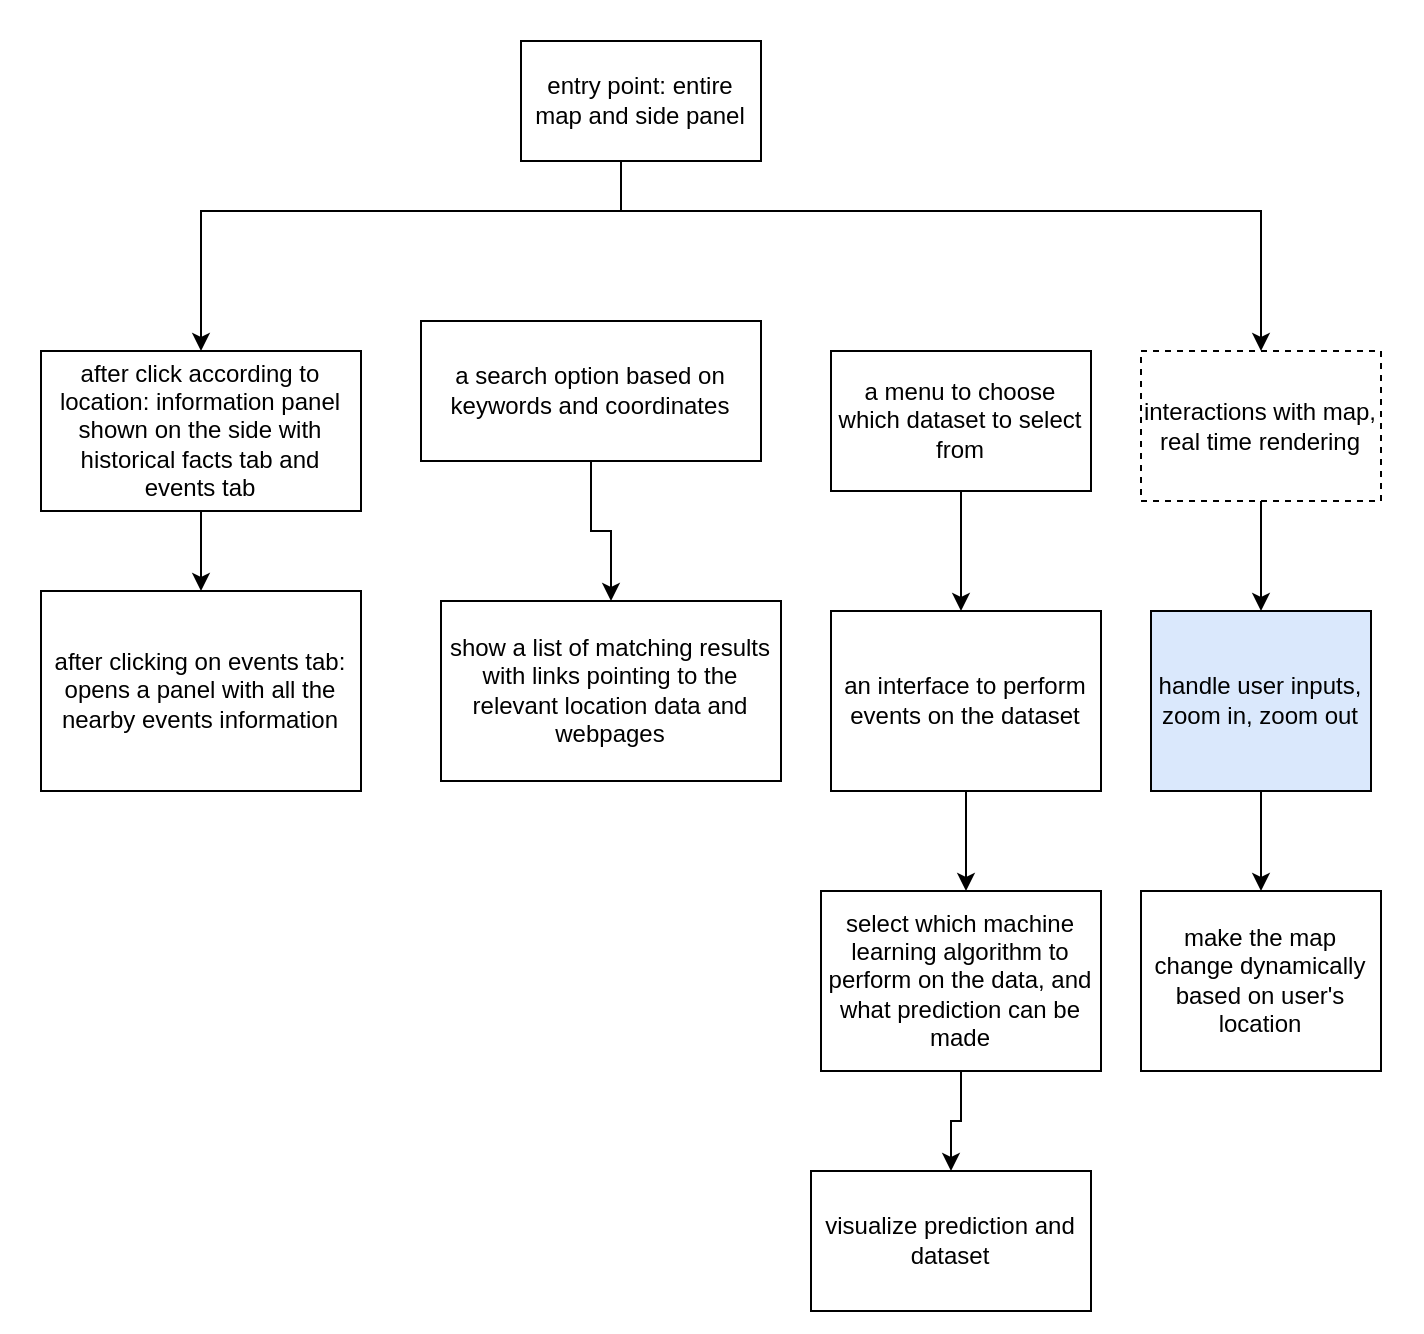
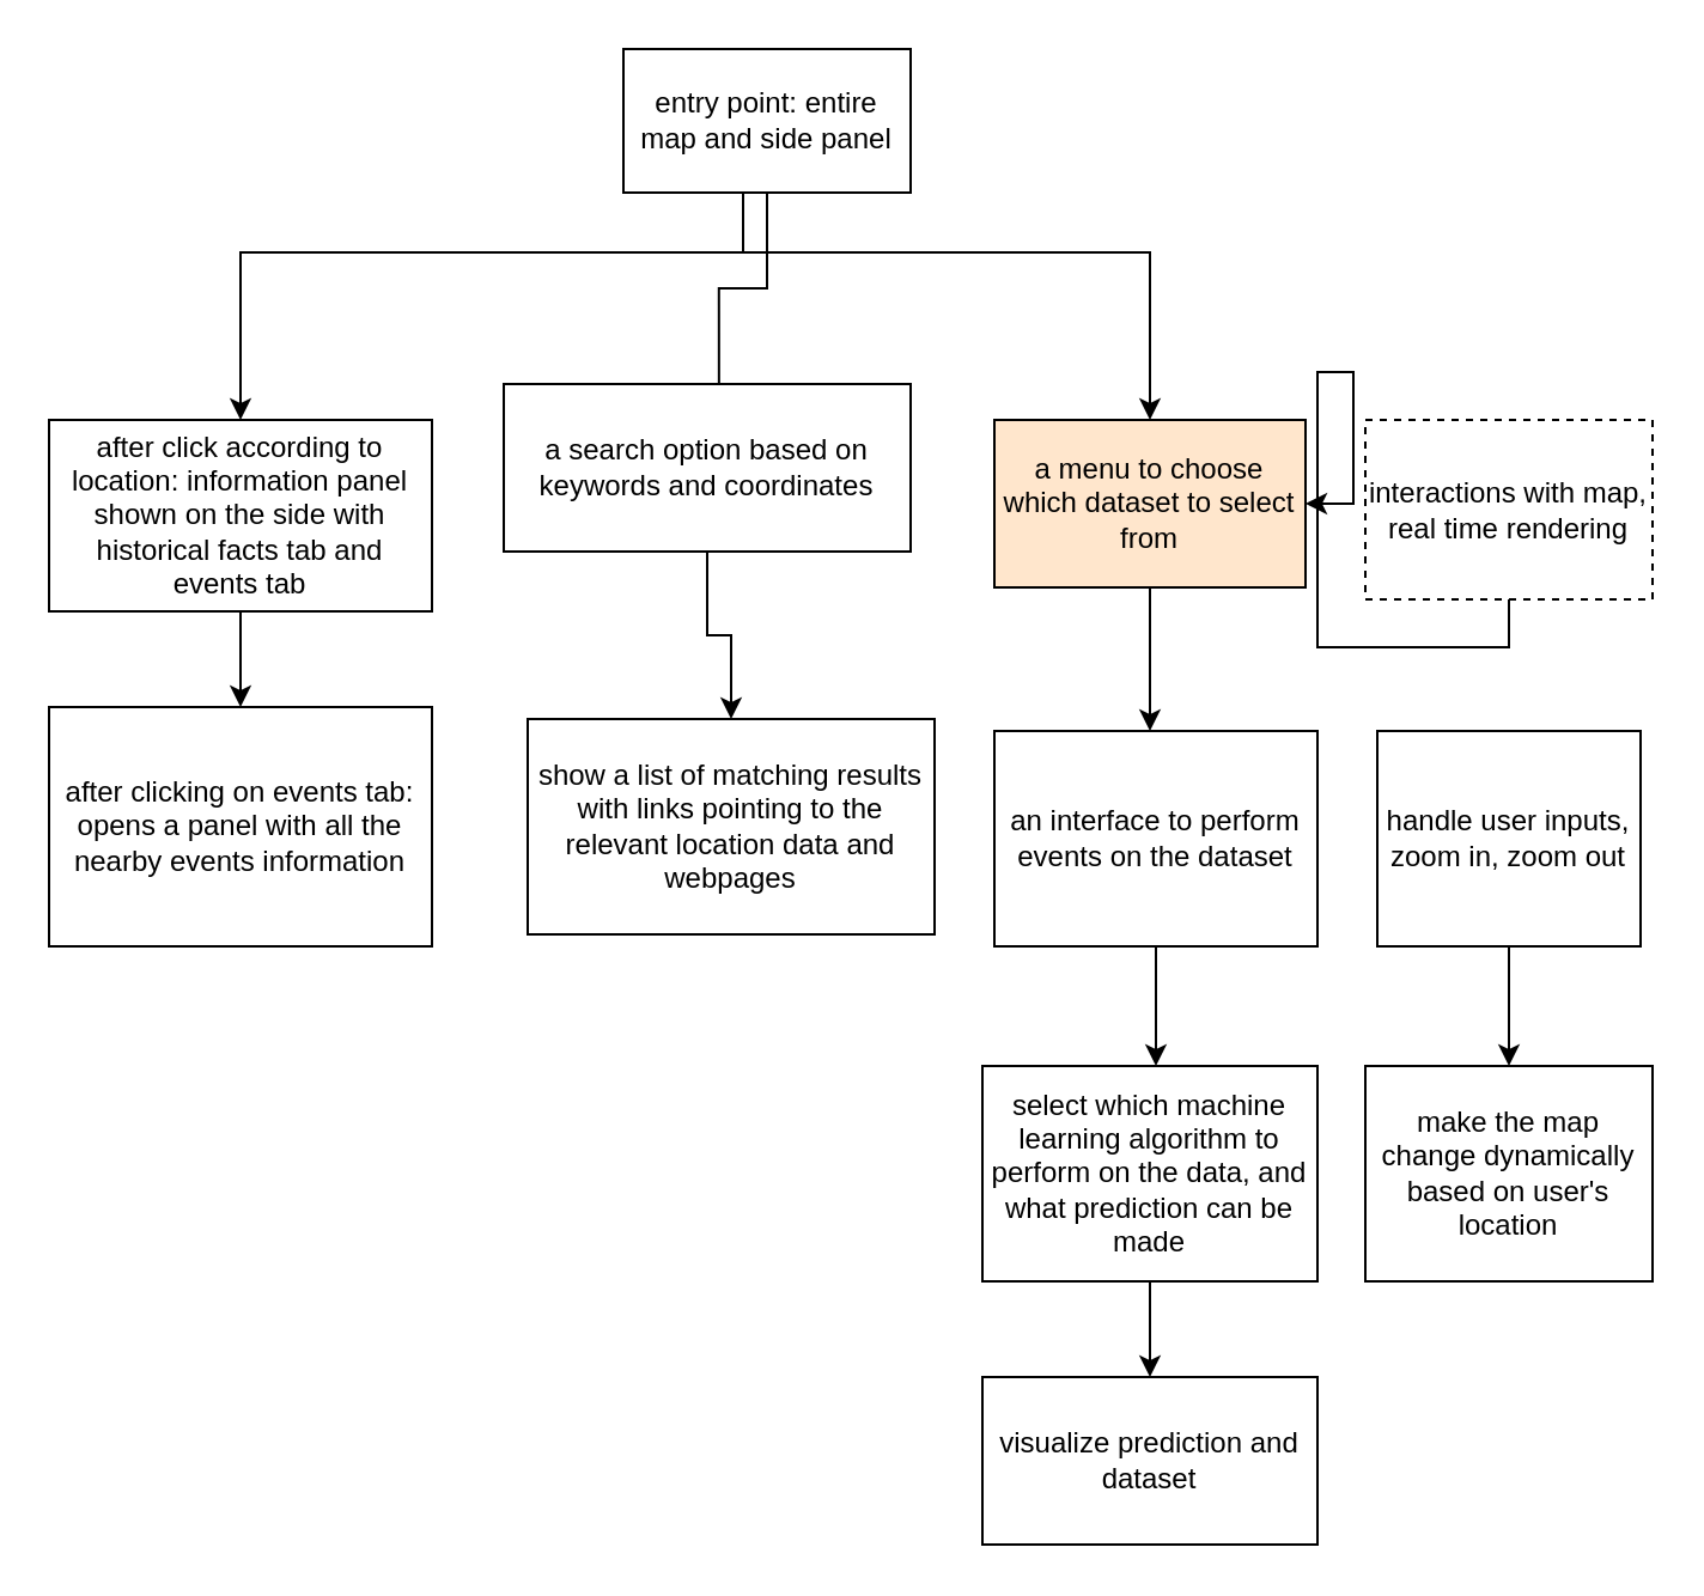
  <mxCell id="0" />
  <mxCell id="1" parent="0" />
+ <mxCell id="2" style="edgeStyle=orthogonalEdgeStyle;rounded=0;orthogonalLoop=1;jettySize=auto;html=1;entryX=0.5;entryY=0;entryDx=0;entryDy=0;" edge="1" parent="1" source="6" target="14"><mxGeometry relative="1" as="geometry"><Array as="points"><mxPoint x="310" y="105" /><mxPoint x="480" y="105" /></Array></mxGeometry></mxCell>
  <mxCell id="3" style="edgeStyle=orthogonalEdgeStyle;rounded=0;orthogonalLoop=1;jettySize=auto;html=1;" edge="1" parent="1" source="6" target="8"><mxGeometry relative="1" as="geometry"><Array as="points"><mxPoint x="310" y="105" /><mxPoint x="100" y="105" /></Array></mxGeometry></mxCell>
- <mxCell id="5" style="edgeStyle=orthogonalEdgeStyle;rounded=0;orthogonalLoop=1;jettySize=auto;html=1;entryX=0.5;entryY=0;entryDx=0;entryDy=0;" edge="1" parent="1" source="6" target="21"><mxGeometry relative="1" as="geometry"><Array as="points"><mxPoint x="310" y="105" /><mxPoint x="630" y="105" /></Array></mxGeometry></mxCell>
+ <mxCell id="4" style="edgeStyle=orthogonalEdgeStyle;rounded=0;orthogonalLoop=1;jettySize=auto;html=1;exitX=0.5;exitY=1;exitDx=0;exitDy=0;entryX=0.529;entryY=0.125;entryDx=0;entryDy=0;entryPerimeter=0;" edge="1" parent="1" source="6" target="11"><mxGeometry relative="1" as="geometry" /></mxCell>
  <mxCell id="6" value="&lt;div&gt;entry point: entire map and side panel&lt;/div&gt;" style="whiteSpace=wrap;html=1;" parent="1" vertex="1"><mxGeometry x="260" y="20" width="120" height="60" as="geometry" /></mxCell>
  <mxCell id="7" value="" style="edgeStyle=orthogonalEdgeStyle;rounded=0;orthogonalLoop=1;jettySize=auto;html=1;" parent="1" source="8" target="9" edge="1"><mxGeometry relative="1" as="geometry" /></mxCell>
  <mxCell id="8" value="after click according to location: information panel shown on the side with historical facts tab and events tab" style="whiteSpace=wrap;html=1;" parent="1" vertex="1"><mxGeometry x="20" y="175" width="160" height="80" as="geometry" /></mxCell>
  <mxCell id="9" value="after clicking on events tab: opens a panel with all the nearby events information" style="rounded=0;whiteSpace=wrap;html=1;" parent="1" vertex="1"><mxGeometry x="20" y="295" width="160" height="100" as="geometry" /></mxCell>
  <mxCell id="10" style="edgeStyle=orthogonalEdgeStyle;rounded=0;orthogonalLoop=1;jettySize=auto;html=1;exitX=0.5;exitY=1;exitDx=0;exitDy=0;entryX=0.5;entryY=0;entryDx=0;entryDy=0;entryPerimeter=0;" edge="1" parent="1" source="11" target="12"><mxGeometry relative="1" as="geometry" /></mxCell>
  <mxCell id="11" value="a search option based on keywords and coordinates" style="whiteSpace=wrap;html=1;" vertex="1" parent="1"><mxGeometry x="210" y="160" width="170" height="70" as="geometry" /></mxCell>
  <mxCell id="12" value="show a list of matching results with links pointing to the relevant location data and webpages" style="whiteSpace=wrap;html=1;" vertex="1" parent="1"><mxGeometry x="220" y="300" width="170" height="90" as="geometry" /></mxCell>
  <mxCell id="13" style="edgeStyle=orthogonalEdgeStyle;rounded=0;orthogonalLoop=1;jettySize=auto;html=1;exitX=0.5;exitY=1;exitDx=0;exitDy=0;" edge="1" parent="1" source="14"><mxGeometry relative="1" as="geometry"><mxPoint x="480" y="305" as="targetPoint" /></mxGeometry></mxCell>
- <mxCell id="14" value="a menu to choose which dataset to select from" style="whiteSpace=wrap;html=1;" vertex="1" parent="1"><mxGeometry x="415" y="175" width="130" height="70" as="geometry" /></mxCell>
+ <mxCell id="14" value="a menu to choose which dataset to select from" style="whiteSpace=wrap;html=1;fillColor=#ffe6cc;" vertex="1" parent="1"><mxGeometry x="415" y="175" width="130" height="70" as="geometry" /></mxCell>
  <mxCell id="15" style="edgeStyle=orthogonalEdgeStyle;rounded=0;orthogonalLoop=1;jettySize=auto;html=1;" edge="1" parent="1" source="16"><mxGeometry relative="1" as="geometry"><mxPoint x="482.5" y="445" as="targetPoint" /></mxGeometry></mxCell>
  <mxCell id="16" value="an interface to perform events on the dataset" style="whiteSpace=wrap;html=1;" vertex="1" parent="1"><mxGeometry x="415" y="305" width="135" height="90" as="geometry" /></mxCell>
  <mxCell id="17" style="edgeStyle=orthogonalEdgeStyle;rounded=0;orthogonalLoop=1;jettySize=auto;html=1;entryX=0.5;entryY=0;entryDx=0;entryDy=0;" edge="1" parent="1" source="18" target="19"><mxGeometry relative="1" as="geometry" /></mxCell>
  <mxCell id="18" value="select which machine learning algorithm to perform on the data, and what prediction can be made" style="whiteSpace=wrap;html=1;" vertex="1" parent="1"><mxGeometry x="410" y="445" width="140" height="90" as="geometry" /></mxCell>
- <mxCell id="19" value="visualize prediction and dataset" style="whiteSpace=wrap;html=1;" vertex="1" parent="1"><mxGeometry x="405" y="585" width="140" height="70" as="geometry" /></mxCell>
- <mxCell id="20" style="edgeStyle=orthogonalEdgeStyle;rounded=0;orthogonalLoop=1;jettySize=auto;html=1;exitX=0.5;exitY=1;exitDx=0;exitDy=0;entryX=0.5;entryY=0;entryDx=0;entryDy=0;" edge="1" parent="1" source="21" target="23"><mxGeometry relative="1" as="geometry" /></mxCell>
+ <mxCell id="19" value="visualize prediction and dataset" style="whiteSpace=wrap;html=1;" vertex="1" parent="1"><mxGeometry x="410" y="575" width="140" height="70" as="geometry" /></mxCell>
+ <mxCell id="20" style="edgeStyle=orthogonalEdgeStyle;rounded=0;orthogonalLoop=1;jettySize=auto;html=1;exitX=0.5;exitY=1;exitDx=0;exitDy=0;" edge="1" parent="1" source="21" target="14"><mxGeometry relative="1" as="geometry" /></mxCell>
  <mxCell id="21" value="interactions with map, real time rendering" style="whiteSpace=wrap;html=1;dashed=1;" vertex="1" parent="1"><mxGeometry x="570" y="175" width="120" height="75" as="geometry" /></mxCell>
  <mxCell id="22" style="edgeStyle=orthogonalEdgeStyle;rounded=0;orthogonalLoop=1;jettySize=auto;html=1;exitX=0.5;exitY=1;exitDx=0;exitDy=0;" edge="1" parent="1" source="23"><mxGeometry relative="1" as="geometry"><mxPoint x="630" y="445" as="targetPoint" /></mxGeometry></mxCell>
- <mxCell id="23" value="handle user inputs, zoom in, zoom out" style="whiteSpace=wrap;html=1;fillColor=#dae8fc;" vertex="1" parent="1"><mxGeometry x="575" y="305" width="110" height="90" as="geometry" /></mxCell>
+ <mxCell id="23" value="handle user inputs, zoom in, zoom out" style="whiteSpace=wrap;html=1;" vertex="1" parent="1"><mxGeometry x="575" y="305" width="110" height="90" as="geometry" /></mxCell>
  <mxCell id="24" value="make the map change dynamically based on user's location" style="whiteSpace=wrap;html=1;" vertex="1" parent="1"><mxGeometry x="570" y="445" width="120" height="90" as="geometry" /></mxCell>
